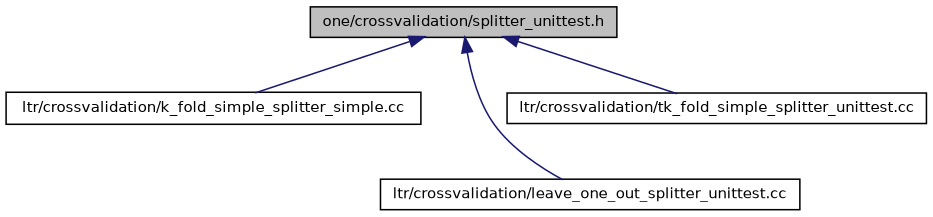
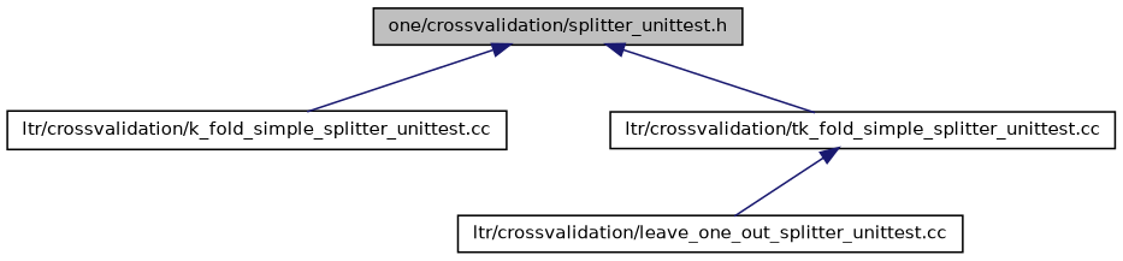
  digraph {
    node [color=black fillcolor=white fontname=Helvetica fontsize=10 shape=record style=filled]
    edge [color=midnightblue dir=back fontname=Helvetica fontsize=10 labelfontname=Helvetica labelfontsize=10 style=solid]
    n1 [fillcolor=grey75 fontcolor=black height=0.2 label="one/crossvalidation/splitter_unittest.h" width=0.4]
-   n2 [height=0.2 label="ltr/crossvalidation/k_fold_simple_splitter_simple.cc" width=0.4]
+   n2 [height=0.2 label="ltr/crossvalidation/k_fold_simple_splitter_unittest.cc" width=0.4]
    n3 [height=0.2 label="ltr/crossvalidation/leave_one_out_splitter_unittest.cc" width=0.4]
    n4 [height=0.2 label="ltr/crossvalidation/tk_fold_simple_splitter_unittest.cc" width=0.4]
    n1 -> n2
-   n1 -> n3
+   n4 -> n3
    n1 -> n4
  }
